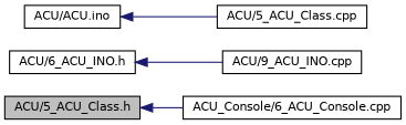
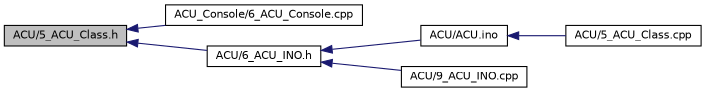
  digraph {
    rankdir=LR
    node [color=black fillcolor=white fontname=Helvetica fontsize=10 shape=record style=filled]
    edge [color=midnightblue dir=back fontname=Helvetica fontsize=10 labelfontname=Helvetica labelfontsize=10 style=solid]
    n1 [fillcolor=grey75 fontcolor=black height=0.2 label="ACU/5_ACU_Class.h" width=0.4]
    n2 [height=0.2 label="ACU_Console/6_ACU_Console.cpp" width=0.4]
    n3 [height=0.2 label="ACU/6_ACU_INO.h" width=0.4]
    n4 [height=0.2 label="ACU/5_ACU_Class.cpp" width=0.4]
    n5 [height=0.2 label="ACU/ACU.ino" width=0.4]
    n6 [height=0.2 label="ACU/9_ACU_INO.cpp" width=0.4]
    n1 -> n2
+   n1 -> n3
+   n3 -> n5
    n3 -> n6
    n5 -> n4
  }
